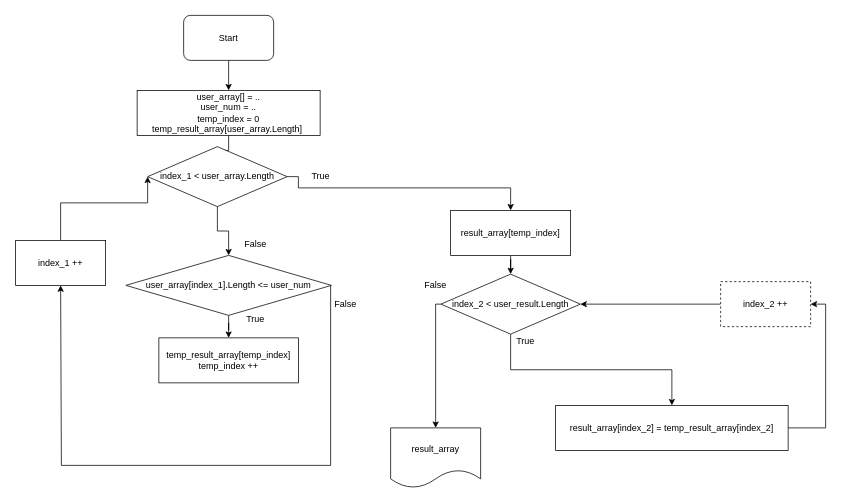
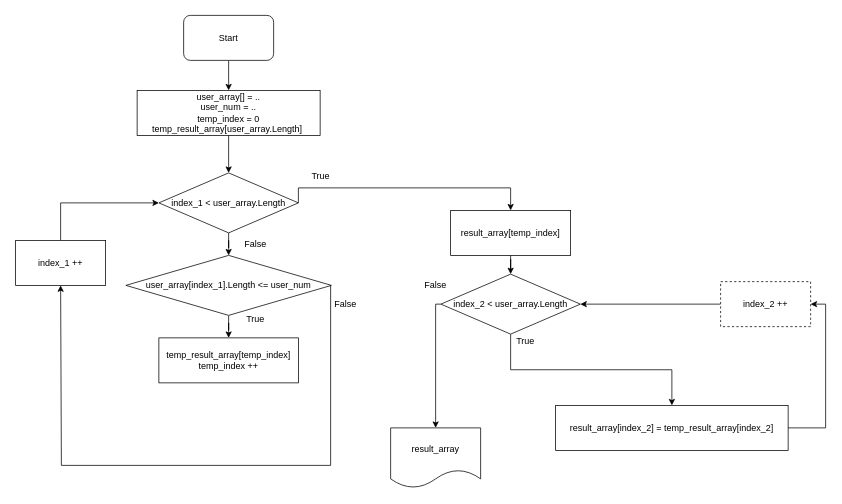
  <mxCell id="0" />
  <mxCell id="1" parent="0" />
  <mxCell id="2" value="" style="edgeStyle=orthogonalEdgeStyle;rounded=0;orthogonalLoop=1;jettySize=auto;html=1;" edge="1" parent="1" source="3" target="5"><mxGeometry relative="1" as="geometry" /></mxCell>
  <mxCell id="3" value="Start" style="rounded=1;whiteSpace=wrap;html=1;" vertex="1" parent="1"><mxGeometry x="244" y="20" width="120" height="60" as="geometry" /></mxCell>
  <mxCell id="4" value="" style="edgeStyle=orthogonalEdgeStyle;rounded=0;orthogonalLoop=1;jettySize=auto;html=1;" edge="1" parent="1" source="5" target="8"><mxGeometry relative="1" as="geometry" /></mxCell>
  <mxCell id="5" value="user_array[] = ..&lt;br&gt;user_num = ..&lt;br&gt;temp_index = 0&lt;br&gt;temp_result_array[user_array.Length&lt;span style=&quot;background-color: initial;&quot;&gt;]&amp;nbsp;&lt;br&gt;&lt;/span&gt;" style="rounded=0;whiteSpace=wrap;html=1;" vertex="1" parent="1"><mxGeometry x="182" y="120" width="244" height="60" as="geometry" /></mxCell>
  <mxCell id="6" value="" style="edgeStyle=orthogonalEdgeStyle;rounded=0;orthogonalLoop=1;jettySize=auto;html=1;" edge="1" parent="1" source="8" target="13"><mxGeometry relative="1" as="geometry" /></mxCell>
  <mxCell id="7" style="edgeStyle=orthogonalEdgeStyle;rounded=0;orthogonalLoop=1;jettySize=auto;html=1;entryX=0.5;entryY=0;entryDx=0;entryDy=0;exitX=1;exitY=0.5;exitDx=0;exitDy=0;" edge="1" parent="1" source="8" target="22"><mxGeometry relative="1" as="geometry"><Array as="points"><mxPoint x="397" y="250" /><mxPoint x="680" y="250" /></Array></mxGeometry></mxCell>
- <mxCell id="8" value="index_1 &amp;lt; user_array.Length" style="rhombus;whiteSpace=wrap;html=1;" vertex="1" parent="1"><mxGeometry x="196" y="195" width="186" height="80" as="geometry" /></mxCell>
+ <mxCell id="8" value="index_1 &amp;lt; user_array.Length" style="rhombus;whiteSpace=wrap;html=1;" vertex="1" parent="1"><mxGeometry x="211" y="230" width="186" height="80" as="geometry" /></mxCell>
  <mxCell id="9" style="edgeStyle=orthogonalEdgeStyle;rounded=0;orthogonalLoop=1;jettySize=auto;html=1;entryX=0;entryY=0.5;entryDx=0;entryDy=0;" edge="1" parent="1" source="10" target="8"><mxGeometry relative="1" as="geometry"><Array as="points"><mxPoint x="80" y="270" /></Array></mxGeometry></mxCell>
  <mxCell id="10" value="index_1 ++" style="rounded=0;whiteSpace=wrap;html=1;" vertex="1" parent="1"><mxGeometry x="20" y="320" width="120" height="60" as="geometry" /></mxCell>
  <mxCell id="11" value="" style="edgeStyle=orthogonalEdgeStyle;rounded=0;orthogonalLoop=1;jettySize=auto;html=1;" edge="1" parent="1" source="13" target="14"><mxGeometry relative="1" as="geometry" /></mxCell>
  <mxCell id="12" style="edgeStyle=orthogonalEdgeStyle;rounded=0;orthogonalLoop=1;jettySize=auto;html=1;entryX=0.5;entryY=1;entryDx=0;entryDy=0;" edge="1" parent="1" source="13" target="10"><mxGeometry relative="1" as="geometry"><mxPoint x="80" y="482" as="targetPoint" /><Array as="points"><mxPoint x="440" y="620" /><mxPoint x="81" y="620" /></Array></mxGeometry></mxCell>
  <mxCell id="13" value="user_array[index_1].Length &amp;lt;= user_num" style="rhombus;whiteSpace=wrap;html=1;" vertex="1" parent="1"><mxGeometry x="167" y="340" width="274" height="80" as="geometry" /></mxCell>
  <mxCell id="14" value="temp_result_array[temp_index]&lt;br&gt;temp_index ++" style="rounded=0;whiteSpace=wrap;html=1;" vertex="1" parent="1"><mxGeometry x="211" y="450" width="186" height="60" as="geometry" /></mxCell>
  <mxCell id="15" value="False" style="text;html=1;strokeColor=none;fillColor=none;align=center;verticalAlign=middle;whiteSpace=wrap;rounded=0;" vertex="1" parent="1"><mxGeometry x="310" y="310" width="60" height="30" as="geometry" /></mxCell>
  <mxCell id="16" value="" style="edgeStyle=orthogonalEdgeStyle;rounded=0;orthogonalLoop=1;jettySize=auto;html=1;" edge="1" parent="1" source="18" target="26"><mxGeometry relative="1" as="geometry" /></mxCell>
  <mxCell id="17" style="edgeStyle=orthogonalEdgeStyle;rounded=0;orthogonalLoop=1;jettySize=auto;html=1;entryX=0.5;entryY=0;entryDx=0;entryDy=0;" edge="1" parent="1" source="18" target="29"><mxGeometry relative="1" as="geometry"><Array as="points"><mxPoint x="580" y="405" /><mxPoint x="580" y="570" /></Array></mxGeometry></mxCell>
- <mxCell id="18" value="index_2 &amp;lt; user_result.Length" style="rhombus;whiteSpace=wrap;html=1;" vertex="1" parent="1"><mxGeometry x="587" y="365" width="186" height="80" as="geometry" /></mxCell>
+ <mxCell id="18" value="index_2 &amp;lt; user_array.Length" style="rhombus;whiteSpace=wrap;html=1;" vertex="1" parent="1"><mxGeometry x="587" y="365" width="186" height="80" as="geometry" /></mxCell>
  <mxCell id="19" value="False" style="text;html=1;strokeColor=none;fillColor=none;align=center;verticalAlign=middle;whiteSpace=wrap;rounded=0;" vertex="1" parent="1"><mxGeometry x="430" y="390" width="60" height="30" as="geometry" /></mxCell>
  <mxCell id="20" value="True" style="text;html=1;strokeColor=none;fillColor=none;align=center;verticalAlign=middle;whiteSpace=wrap;rounded=0;" vertex="1" parent="1"><mxGeometry x="310" y="410" width="60" height="30" as="geometry" /></mxCell>
  <mxCell id="21" value="" style="edgeStyle=orthogonalEdgeStyle;rounded=0;orthogonalLoop=1;jettySize=auto;html=1;" edge="1" parent="1" source="22" target="18"><mxGeometry relative="1" as="geometry" /></mxCell>
  <mxCell id="22" value="result_array[temp_index]" style="rounded=0;whiteSpace=wrap;html=1;" vertex="1" parent="1"><mxGeometry x="600" y="280" width="160" height="60" as="geometry" /></mxCell>
  <mxCell id="23" value="" style="edgeStyle=orthogonalEdgeStyle;rounded=0;orthogonalLoop=1;jettySize=auto;html=1;" edge="1" parent="1" source="24" target="18"><mxGeometry relative="1" as="geometry" /></mxCell>
  <mxCell id="24" value="index_2 ++" style="rounded=0;whiteSpace=wrap;html=1;dashed=1;" vertex="1" parent="1"><mxGeometry x="960" y="375" width="120" height="60" as="geometry" /></mxCell>
  <mxCell id="25" style="edgeStyle=orthogonalEdgeStyle;rounded=0;orthogonalLoop=1;jettySize=auto;html=1;entryX=1;entryY=0.5;entryDx=0;entryDy=0;" edge="1" parent="1" source="26" target="24"><mxGeometry relative="1" as="geometry"><Array as="points"><mxPoint x="1100" y="570" /><mxPoint x="1100" y="405" /></Array></mxGeometry></mxCell>
  <mxCell id="26" value="result_array[index_2] = temp_result_array[index_2]" style="rounded=0;whiteSpace=wrap;html=1;" vertex="1" parent="1"><mxGeometry x="740" y="540" width="310" height="60" as="geometry" /></mxCell>
  <mxCell id="27" value="True" style="text;html=1;strokeColor=none;fillColor=none;align=center;verticalAlign=middle;whiteSpace=wrap;rounded=0;" vertex="1" parent="1"><mxGeometry x="397" y="220" width="60" height="30" as="geometry" /></mxCell>
  <mxCell id="28" value="True" style="text;html=1;strokeColor=none;fillColor=none;align=center;verticalAlign=middle;whiteSpace=wrap;rounded=0;" vertex="1" parent="1"><mxGeometry x="670" y="440" width="60" height="30" as="geometry" /></mxCell>
  <mxCell id="29" value="result_array" style="shape=document;whiteSpace=wrap;html=1;boundedLbl=1;" vertex="1" parent="1"><mxGeometry x="520" y="570" width="120" height="80" as="geometry" /></mxCell>
  <mxCell id="30" value="False" style="text;html=1;strokeColor=none;fillColor=none;align=center;verticalAlign=middle;whiteSpace=wrap;rounded=0;" vertex="1" parent="1"><mxGeometry x="550" y="365" width="60" height="30" as="geometry" /></mxCell>
